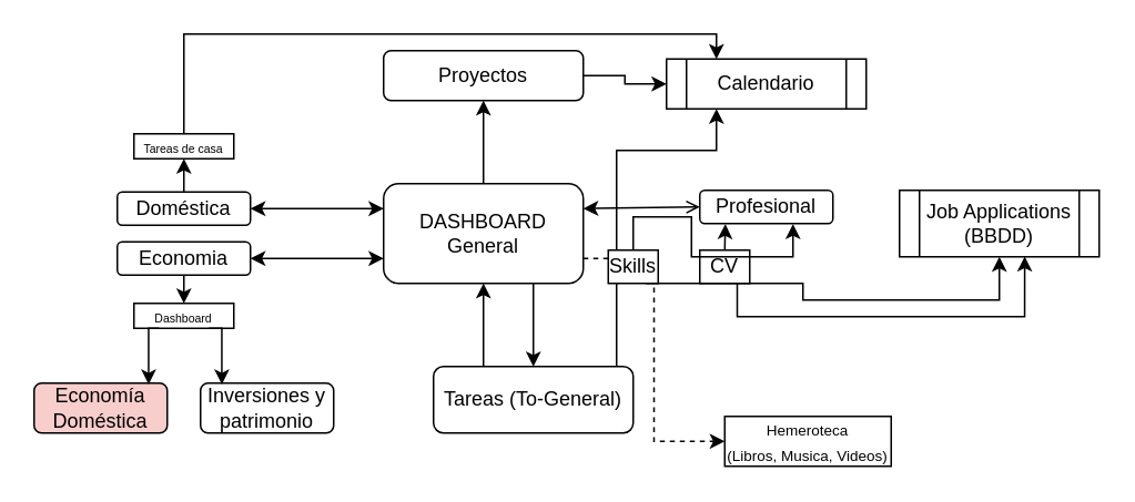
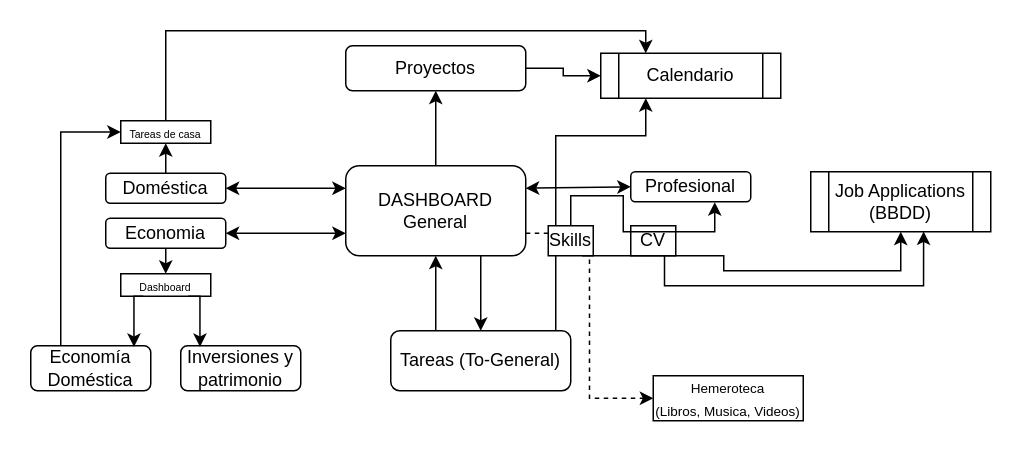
  <mxCell id="0" />
  <mxCell id="1" parent="0" />
  <mxCell id="2" style="edgeStyle=orthogonalEdgeStyle;rounded=0;orthogonalLoop=1;jettySize=auto;html=1;exitX=0.75;exitY=1;exitDx=0;exitDy=0;entryX=0.5;entryY=0;entryDx=0;entryDy=0;" edge="1" parent="1" source="6" target="9"><mxGeometry relative="1" as="geometry" /></mxCell>
  <mxCell id="3" style="edgeStyle=orthogonalEdgeStyle;rounded=0;orthogonalLoop=1;jettySize=auto;html=1;exitX=0.5;exitY=0;exitDx=0;exitDy=0;entryX=0.5;entryY=1;entryDx=0;entryDy=0;" edge="1" parent="1" source="6" target="11"><mxGeometry relative="1" as="geometry" /></mxCell>
  <mxCell id="4" style="edgeStyle=orthogonalEdgeStyle;rounded=0;orthogonalLoop=1;jettySize=auto;html=1;exitX=1;exitY=0.75;exitDx=0;exitDy=0;entryX=0;entryY=0.5;entryDx=0;entryDy=0;dashed=1;" edge="1" parent="1" source="6" target="22"><mxGeometry relative="1" as="geometry" /></mxCell>
  <mxCell id="5" style="edgeStyle=orthogonalEdgeStyle;rounded=0;orthogonalLoop=1;jettySize=auto;html=1;exitX=0;exitY=0.25;exitDx=0;exitDy=0;entryX=1;entryY=0.5;entryDx=0;entryDy=0;startArrow=classic;startFill=1;" edge="1" parent="1" source="6" target="27"><mxGeometry relative="1" as="geometry" /></mxCell>
  <mxCell id="6" value="DASHBOARD&lt;div&gt;General&lt;/div&gt;" style="rounded=1;whiteSpace=wrap;html=1;" vertex="1" parent="1"><mxGeometry x="230" y="110" width="120" height="60" as="geometry" /></mxCell>
  <mxCell id="7" style="edgeStyle=orthogonalEdgeStyle;rounded=0;orthogonalLoop=1;jettySize=auto;html=1;exitX=0.25;exitY=0;exitDx=0;exitDy=0;entryX=0.5;entryY=1;entryDx=0;entryDy=0;" edge="1" parent="1" source="9" target="6"><mxGeometry relative="1" as="geometry" /></mxCell>
  <mxCell id="8" style="edgeStyle=orthogonalEdgeStyle;rounded=0;orthogonalLoop=1;jettySize=auto;html=1;exitX=0.75;exitY=0;exitDx=0;exitDy=0;entryX=0.25;entryY=1;entryDx=0;entryDy=0;" edge="1" parent="1" source="9" target="12"><mxGeometry relative="1" as="geometry"><Array as="points"><mxPoint x="370" y="220" /><mxPoint x="370" y="90" /><mxPoint x="430" y="90" /></Array></mxGeometry></mxCell>
  <mxCell id="9" value="Tareas (To-General)" style="rounded=1;whiteSpace=wrap;html=1;" vertex="1" parent="1"><mxGeometry x="260" y="220" width="120" height="40" as="geometry" /></mxCell>
  <mxCell id="10" style="edgeStyle=orthogonalEdgeStyle;rounded=0;orthogonalLoop=1;jettySize=auto;html=1;exitX=1;exitY=0.5;exitDx=0;exitDy=0;entryX=0;entryY=0.5;entryDx=0;entryDy=0;" edge="1" parent="1" source="11" target="12"><mxGeometry relative="1" as="geometry" /></mxCell>
  <mxCell id="11" value="Proyectos" style="rounded=1;whiteSpace=wrap;html=1;" vertex="1" parent="1"><mxGeometry x="230" y="30" width="120" height="30" as="geometry" /></mxCell>
  <mxCell id="12" value="Calendario" style="shape=process;whiteSpace=wrap;html=1;backgroundOutline=1;" vertex="1" parent="1"><mxGeometry x="400" y="35" width="120" height="30" as="geometry" /></mxCell>
  <mxCell id="13" value="Profesional" style="rounded=1;whiteSpace=wrap;html=1;" vertex="1" parent="1"><mxGeometry x="420" y="114" width="80" height="20" as="geometry" /></mxCell>
  <mxCell id="14" value="CV" style="rounded=0;whiteSpace=wrap;html=1;" vertex="1" parent="1"><mxGeometry x="420" y="150" width="30" height="20" as="geometry" /></mxCell>
  <mxCell id="15" style="edgeStyle=orthogonalEdgeStyle;rounded=0;orthogonalLoop=1;jettySize=auto;html=1;exitX=0.75;exitY=1;exitDx=0;exitDy=0;entryX=0.5;entryY=1;entryDx=0;entryDy=0;" edge="1" parent="1" source="16" target="17"><mxGeometry relative="1" as="geometry"><Array as="points"><mxPoint x="482" y="180" /><mxPoint x="600" y="180" /></Array></mxGeometry></mxCell>
  <mxCell id="16" value="Skills" style="rounded=0;whiteSpace=wrap;html=1;" vertex="1" parent="1"><mxGeometry x="365" y="150" width="30" height="20" as="geometry" /></mxCell>
  <mxCell id="17" value="Job Applications&lt;div&gt;(BBDD)&lt;/div&gt;" style="shape=process;whiteSpace=wrap;html=1;backgroundOutline=1;" vertex="1" parent="1"><mxGeometry x="540" y="114" width="120" height="40" as="geometry" /></mxCell>
  <mxCell id="18" style="edgeStyle=orthogonalEdgeStyle;rounded=0;orthogonalLoop=1;jettySize=auto;html=1;exitX=0.5;exitY=0;exitDx=0;exitDy=0;entryX=0.7;entryY=1.017;entryDx=0;entryDy=0;entryPerimeter=0;" edge="1" parent="1" source="16" target="13"><mxGeometry relative="1" as="geometry" /></mxCell>
- <mxCell id="19" style="edgeStyle=orthogonalEdgeStyle;rounded=0;orthogonalLoop=1;jettySize=auto;html=1;exitX=0.5;exitY=0;exitDx=0;exitDy=0;entryX=0.192;entryY=1.017;entryDx=0;entryDy=0;entryPerimeter=0;" edge="1" parent="1" source="14" target="13"><mxGeometry relative="1" as="geometry" /></mxCell>
  <mxCell id="20" style="edgeStyle=orthogonalEdgeStyle;rounded=0;orthogonalLoop=1;jettySize=auto;html=1;exitX=0.75;exitY=1;exitDx=0;exitDy=0;entryX=0.627;entryY=0.996;entryDx=0;entryDy=0;entryPerimeter=0;" edge="1" parent="1" source="14" target="17"><mxGeometry relative="1" as="geometry" /></mxCell>
- <mxCell id="21" value="" style="endArrow=open;html=1;rounded=0;entryX=0;entryY=0.5;entryDx=0;entryDy=0;exitX=1;exitY=0.25;exitDx=0;exitDy=0;startArrow=classic;startFill=1;" edge="1" parent="1" source="6" target="13"><mxGeometry width="50" height="50" relative="1" as="geometry"><mxPoint x="410" y="170" as="sourcePoint" /><mxPoint x="460" y="120" as="targetPoint" /></mxGeometry></mxCell>
+ <mxCell id="21" value="" style="endArrow=classic;html=1;rounded=0;entryX=0;entryY=0.5;entryDx=0;entryDy=0;exitX=1;exitY=0.25;exitDx=0;exitDy=0;startArrow=classic;startFill=1;" edge="1" parent="1" source="6" target="13"><mxGeometry width="50" height="50" relative="1" as="geometry"><mxPoint x="410" y="170" as="sourcePoint" /><mxPoint x="460" y="120" as="targetPoint" /></mxGeometry></mxCell>
  <mxCell id="22" value="&lt;font style=&quot;font-size: 9px;&quot;&gt;Hemeroteca&lt;/font&gt;&lt;div&gt;&lt;font style=&quot;font-size: 9px;&quot;&gt;(Libros, Musica, Videos)&lt;/font&gt;&lt;/div&gt;" style="rounded=0;whiteSpace=wrap;html=1;" vertex="1" parent="1"><mxGeometry x="435" y="250" width="100" height="30" as="geometry" /></mxCell>
  <mxCell id="23" style="edgeStyle=orthogonalEdgeStyle;rounded=0;orthogonalLoop=1;jettySize=auto;html=1;exitX=0.5;exitY=1;exitDx=0;exitDy=0;entryX=0.5;entryY=0;entryDx=0;entryDy=0;" edge="1" parent="1" source="24" target="30"><mxGeometry relative="1" as="geometry" /></mxCell>
  <mxCell id="24" value="Economia" style="rounded=1;whiteSpace=wrap;html=1;" vertex="1" parent="1"><mxGeometry x="70" y="145" width="80" height="20" as="geometry" /></mxCell>
  <mxCell id="25" style="edgeStyle=orthogonalEdgeStyle;rounded=0;orthogonalLoop=1;jettySize=auto;html=1;entryX=1;entryY=0.5;entryDx=0;entryDy=0;exitX=0;exitY=0.75;exitDx=0;exitDy=0;startArrow=classic;startFill=1;" edge="1" parent="1" source="6" target="24"><mxGeometry relative="1" as="geometry"><mxPoint x="230" y="160" as="sourcePoint" /></mxGeometry></mxCell>
  <mxCell id="26" style="edgeStyle=orthogonalEdgeStyle;rounded=0;orthogonalLoop=1;jettySize=auto;html=1;exitX=0.5;exitY=0;exitDx=0;exitDy=0;entryX=0.5;entryY=1;entryDx=0;entryDy=0;" edge="1" parent="1" source="27" target="29"><mxGeometry relative="1" as="geometry" /></mxCell>
  <mxCell id="27" value="Doméstica" style="rounded=1;whiteSpace=wrap;html=1;" vertex="1" parent="1"><mxGeometry x="70" y="115" width="80" height="20" as="geometry" /></mxCell>
  <mxCell id="28" style="edgeStyle=orthogonalEdgeStyle;rounded=0;orthogonalLoop=1;jettySize=auto;html=1;entryX=0.25;entryY=0;entryDx=0;entryDy=0;" edge="1" parent="1" source="29" target="12"><mxGeometry relative="1" as="geometry"><mxPoint x="430" y="30" as="targetPoint" /><Array as="points"><mxPoint x="110" y="20" /><mxPoint x="430" y="20" /></Array></mxGeometry></mxCell>
  <mxCell id="29" value="&lt;font style=&quot;font-size: 7px;&quot;&gt;Tareas de casa&lt;/font&gt;" style="rounded=0;whiteSpace=wrap;html=1;align=center;" vertex="1" parent="1"><mxGeometry x="80" y="80" width="60" height="15" as="geometry" /></mxCell>
  <mxCell id="30" value="&lt;font style=&quot;font-size: 7px;&quot;&gt;Dashboard&lt;/font&gt;" style="rounded=0;whiteSpace=wrap;html=1;align=center;" vertex="1" parent="1"><mxGeometry x="80" y="182" width="60" height="15" as="geometry" /></mxCell>
- <mxCell id="32" value="Economía Doméstica" style="rounded=1;whiteSpace=wrap;html=1;fillColor=#f8cecc;" vertex="1" parent="1"><mxGeometry x="20" y="230" width="80" height="30" as="geometry" /></mxCell>
+ <mxCell id="31" style="edgeStyle=orthogonalEdgeStyle;rounded=0;orthogonalLoop=1;jettySize=auto;html=1;exitX=0.25;exitY=0;exitDx=0;exitDy=0;entryX=0;entryY=0.5;entryDx=0;entryDy=0;" edge="1" parent="1" source="32" target="29"><mxGeometry relative="1" as="geometry" /></mxCell>
+ <mxCell id="32" value="Economía Doméstica" style="rounded=1;whiteSpace=wrap;html=1;" vertex="1" parent="1"><mxGeometry x="20" y="230" width="80" height="30" as="geometry" /></mxCell>
  <mxCell id="33" value="Inversiones y&lt;div&gt;patrimonio&lt;/div&gt;" style="rounded=1;whiteSpace=wrap;html=1;" vertex="1" parent="1"><mxGeometry x="120" y="230" width="80" height="30" as="geometry" /></mxCell>
  <mxCell id="34" style="edgeStyle=orthogonalEdgeStyle;rounded=0;orthogonalLoop=1;jettySize=auto;html=1;exitX=0.25;exitY=1;exitDx=0;exitDy=0;entryX=0.86;entryY=0.027;entryDx=0;entryDy=0;entryPerimeter=0;" edge="1" parent="1" source="30" target="32"><mxGeometry relative="1" as="geometry" /></mxCell>
  <mxCell id="35" style="edgeStyle=orthogonalEdgeStyle;rounded=0;orthogonalLoop=1;jettySize=auto;html=1;exitX=0.75;exitY=1;exitDx=0;exitDy=0;entryX=0.16;entryY=0.027;entryDx=0;entryDy=0;entryPerimeter=0;" edge="1" parent="1" source="30" target="33"><mxGeometry relative="1" as="geometry" /></mxCell>
